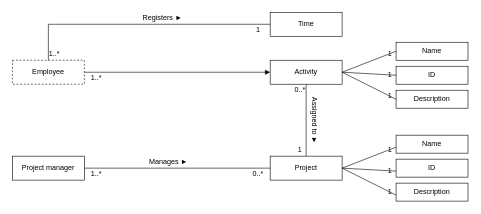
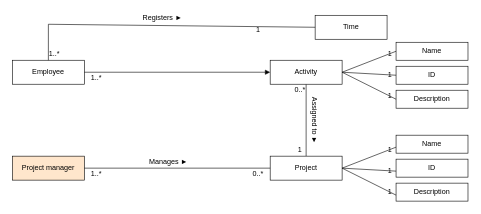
  <mxCell id="0" />
  <mxCell id="1" parent="0" />
- <mxCell id="2" value="Employee" style="rounded=0;whiteSpace=wrap;html=1;dashed=1;" vertex="1" parent="1"><mxGeometry x="20" y="100" width="120" height="40" as="geometry" /></mxCell>
+ <mxCell id="2" value="Employee" style="rounded=0;whiteSpace=wrap;html=1;" vertex="1" parent="1"><mxGeometry x="20" y="100" width="120" height="40" as="geometry" /></mxCell>
  <mxCell id="3" value="" style="edgeStyle=orthogonalEdgeStyle;rounded=0;orthogonalLoop=1;jettySize=auto;html=1;endArrow=none;endFill=0;" edge="1" parent="1" source="4" target="7"><mxGeometry relative="1" as="geometry" /></mxCell>
  <mxCell id="4" value="Activity" style="rounded=0;whiteSpace=wrap;html=1;" vertex="1" parent="1"><mxGeometry x="450" y="100" width="120" height="40" as="geometry" /></mxCell>
  <mxCell id="5" value="" style="endArrow=block;html=1;exitX=1;exitY=0.5;exitDx=0;exitDy=0;entryX=0;entryY=0.5;entryDx=0;entryDy=0;" edge="1" parent="1" source="2" target="4"><mxGeometry width="50" height="50" relative="1" as="geometry"><mxPoint x="190" y="190" as="sourcePoint" /><mxPoint x="240" y="140" as="targetPoint" /></mxGeometry></mxCell>
- <mxCell id="6" value="Project manager" style="rounded=0;whiteSpace=wrap;html=1;" vertex="1" parent="1"><mxGeometry x="20" y="260" width="120" height="40" as="geometry" /></mxCell>
+ <mxCell id="6" value="Project manager" style="rounded=0;whiteSpace=wrap;html=1;fillColor=#ffe6cc;" vertex="1" parent="1"><mxGeometry x="20" y="260" width="120" height="40" as="geometry" /></mxCell>
  <mxCell id="7" value="Project" style="rounded=0;whiteSpace=wrap;html=1;" vertex="1" parent="1"><mxGeometry x="450" y="260" width="120" height="40" as="geometry" /></mxCell>
  <mxCell id="8" value="" style="endArrow=none;html=1;exitX=1;exitY=0.5;exitDx=0;exitDy=0;entryX=0;entryY=0.5;entryDx=0;entryDy=0;" edge="1" parent="1" target="7"><mxGeometry width="50" height="50" relative="1" as="geometry"><mxPoint x="140" y="280" as="sourcePoint" /><mxPoint x="240" y="220" as="targetPoint" /></mxGeometry></mxCell>
  <mxCell id="9" value="Manages ►" style="text;html=1;align=center;verticalAlign=middle;resizable=0;points=[];autosize=1;" vertex="1" parent="1"><mxGeometry x="240" y="260" width="80" height="20" as="geometry" /></mxCell>
  <mxCell id="10" value="1..*" style="text;html=1;strokeColor=none;fillColor=none;align=center;verticalAlign=middle;whiteSpace=wrap;rounded=0;" vertex="1" parent="1"><mxGeometry x="140" y="120" width="40" height="20" as="geometry" /></mxCell>
  <mxCell id="11" value="1..*" style="text;html=1;strokeColor=none;fillColor=none;align=center;verticalAlign=middle;whiteSpace=wrap;rounded=0;" vertex="1" parent="1"><mxGeometry x="140" y="280" width="40" height="20" as="geometry" /></mxCell>
  <mxCell id="12" value="0..*" style="text;html=1;strokeColor=none;fillColor=none;align=center;verticalAlign=middle;whiteSpace=wrap;rounded=0;" vertex="1" parent="1"><mxGeometry x="410" y="280" width="40" height="20" as="geometry" /></mxCell>
- <mxCell id="13" value="Time" style="rounded=0;whiteSpace=wrap;html=1;" vertex="1" parent="1"><mxGeometry x="450" y="20" width="120" height="40" as="geometry" /></mxCell>
+ <mxCell id="13" value="Time" style="rounded=0;whiteSpace=wrap;html=1;" vertex="1" parent="1"><mxGeometry x="525" y="25" width="120" height="40" as="geometry" /></mxCell>
  <mxCell id="14" value="" style="endArrow=none;html=1;exitX=0.5;exitY=0;exitDx=0;exitDy=0;entryX=0;entryY=0.5;entryDx=0;entryDy=0;rounded=0;" edge="1" parent="1" source="2" target="13"><mxGeometry width="50" height="50" relative="1" as="geometry"><mxPoint x="190" y="190" as="sourcePoint" /><mxPoint x="240" y="140" as="targetPoint" /><Array as="points"><mxPoint x="80" y="40" /></Array></mxGeometry></mxCell>
  <mxCell id="15" value="1..*" style="text;html=1;strokeColor=none;fillColor=none;align=center;verticalAlign=middle;whiteSpace=wrap;rounded=0;" vertex="1" parent="1"><mxGeometry x="70" y="80" width="40" height="20" as="geometry" /></mxCell>
  <mxCell id="16" value="1" style="text;html=1;strokeColor=none;fillColor=none;align=center;verticalAlign=middle;whiteSpace=wrap;rounded=0;" vertex="1" parent="1"><mxGeometry x="410" y="40" width="40" height="20" as="geometry" /></mxCell>
  <mxCell id="17" value="Registers ►" style="text;html=1;align=center;verticalAlign=middle;resizable=0;points=[];autosize=1;" vertex="1" parent="1"><mxGeometry x="230" y="20" width="80" height="20" as="geometry" /></mxCell>
  <mxCell id="18" value="0..*" style="text;html=1;strokeColor=none;fillColor=none;align=center;verticalAlign=middle;whiteSpace=wrap;rounded=0;" vertex="1" parent="1"><mxGeometry x="480" y="140" width="40" height="20" as="geometry" /></mxCell>
  <mxCell id="19" value="1" style="text;html=1;strokeColor=none;fillColor=none;align=center;verticalAlign=middle;whiteSpace=wrap;rounded=0;" vertex="1" parent="1"><mxGeometry x="480" y="240" width="40" height="20" as="geometry" /></mxCell>
  <mxCell id="20" value="Assigned to ►" style="text;html=1;align=center;verticalAlign=middle;resizable=0;points=[];autosize=1;rotation=90;" vertex="1" parent="1"><mxGeometry x="480" y="190" width="90" height="20" as="geometry" /></mxCell>
  <mxCell id="21" value="Name" style="rounded=0;whiteSpace=wrap;html=1;" vertex="1" parent="1"><mxGeometry x="660" y="70" width="120" height="30" as="geometry" /></mxCell>
  <mxCell id="22" value="ID" style="rounded=0;whiteSpace=wrap;html=1;" vertex="1" parent="1"><mxGeometry x="660" y="110" width="120" height="30" as="geometry" /></mxCell>
  <mxCell id="23" value="Description" style="rounded=0;whiteSpace=wrap;html=1;" vertex="1" parent="1"><mxGeometry x="660" y="150" width="120" height="30" as="geometry" /></mxCell>
  <mxCell id="24" value="" style="endArrow=none;html=1;entryX=0;entryY=0.5;entryDx=0;entryDy=0;exitX=1;exitY=0.5;exitDx=0;exitDy=0;" edge="1" parent="1" source="4" target="21"><mxGeometry width="50" height="50" relative="1" as="geometry"><mxPoint x="370" y="250" as="sourcePoint" /><mxPoint x="420" y="200" as="targetPoint" /></mxGeometry></mxCell>
  <mxCell id="25" value="" style="endArrow=none;html=1;exitX=0;exitY=0.5;exitDx=0;exitDy=0;entryX=1;entryY=0.5;entryDx=0;entryDy=0;" edge="1" parent="1" source="22" target="4"><mxGeometry width="50" height="50" relative="1" as="geometry"><mxPoint x="370" y="250" as="sourcePoint" /><mxPoint x="420" y="200" as="targetPoint" /></mxGeometry></mxCell>
  <mxCell id="26" value="" style="endArrow=none;html=1;entryX=0;entryY=0.5;entryDx=0;entryDy=0;" edge="1" parent="1" target="23"><mxGeometry width="50" height="50" relative="1" as="geometry"><mxPoint x="570" y="120" as="sourcePoint" /><mxPoint x="420" y="200" as="targetPoint" /></mxGeometry></mxCell>
  <mxCell id="27" value="1" style="text;html=1;strokeColor=none;fillColor=none;align=center;verticalAlign=middle;whiteSpace=wrap;rounded=0;" vertex="1" parent="1"><mxGeometry x="630" y="80" width="40" height="20" as="geometry" /></mxCell>
  <mxCell id="28" value="1" style="text;html=1;strokeColor=none;fillColor=none;align=center;verticalAlign=middle;whiteSpace=wrap;rounded=0;" vertex="1" parent="1"><mxGeometry x="630" y="115" width="40" height="20" as="geometry" /></mxCell>
  <mxCell id="29" value="1" style="text;html=1;strokeColor=none;fillColor=none;align=center;verticalAlign=middle;whiteSpace=wrap;rounded=0;" vertex="1" parent="1"><mxGeometry x="630" y="150" width="40" height="20" as="geometry" /></mxCell>
  <mxCell id="30" value="Name" style="rounded=0;whiteSpace=wrap;html=1;" vertex="1" parent="1"><mxGeometry x="660" y="225" width="120" height="30" as="geometry" /></mxCell>
  <mxCell id="31" value="ID" style="rounded=0;whiteSpace=wrap;html=1;" vertex="1" parent="1"><mxGeometry x="660" y="265" width="120" height="30" as="geometry" /></mxCell>
  <mxCell id="32" value="Description" style="rounded=0;whiteSpace=wrap;html=1;" vertex="1" parent="1"><mxGeometry x="660" y="305" width="120" height="30" as="geometry" /></mxCell>
  <mxCell id="33" value="" style="endArrow=none;html=1;entryX=0;entryY=0.5;entryDx=0;entryDy=0;exitX=1;exitY=0.5;exitDx=0;exitDy=0;" edge="1" parent="1"><mxGeometry width="50" height="50" relative="1" as="geometry"><mxPoint x="570" y="280" as="sourcePoint" /><mxPoint x="660" y="245" as="targetPoint" /></mxGeometry></mxCell>
  <mxCell id="34" value="" style="endArrow=none;html=1;exitX=0;exitY=0.5;exitDx=0;exitDy=0;entryX=1;entryY=0.5;entryDx=0;entryDy=0;" edge="1" parent="1"><mxGeometry width="50" height="50" relative="1" as="geometry"><mxPoint x="660" y="285" as="sourcePoint" /><mxPoint x="570" y="280" as="targetPoint" /></mxGeometry></mxCell>
  <mxCell id="35" value="" style="endArrow=none;html=1;entryX=0;entryY=0.5;entryDx=0;entryDy=0;" edge="1" parent="1"><mxGeometry width="50" height="50" relative="1" as="geometry"><mxPoint x="570" y="280" as="sourcePoint" /><mxPoint x="660" y="325" as="targetPoint" /></mxGeometry></mxCell>
  <mxCell id="36" value="1" style="text;html=1;strokeColor=none;fillColor=none;align=center;verticalAlign=middle;whiteSpace=wrap;rounded=0;" vertex="1" parent="1"><mxGeometry x="630" y="240" width="40" height="20" as="geometry" /></mxCell>
  <mxCell id="37" value="1" style="text;html=1;strokeColor=none;fillColor=none;align=center;verticalAlign=middle;whiteSpace=wrap;rounded=0;" vertex="1" parent="1"><mxGeometry x="630" y="275" width="40" height="20" as="geometry" /></mxCell>
  <mxCell id="38" value="1" style="text;html=1;strokeColor=none;fillColor=none;align=center;verticalAlign=middle;whiteSpace=wrap;rounded=0;" vertex="1" parent="1"><mxGeometry x="630" y="310" width="40" height="20" as="geometry" /></mxCell>
